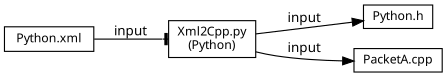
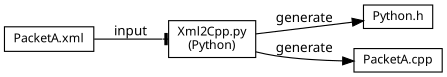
  digraph {
    rankdir=LR
    node [fontname=Sans fontsize="11pt" shape=record]
    edge [arrowhead=normal fontname=Sans fontsize="12pt"]
-   n1 [height=.1 label="Python.xml"]
+   n1 [height=.1 label="PacketA.xml"]
    n2 [height=.1 label="Xml2Cpp.py\n(Python)"]
    n3 [height=.1 label="Python.h"]
    n4 [height=.1 label="PacketA.cpp"]
    n1 -> n2 [arrowhead=tee label=input]
-   n2 -> n3 [label=input]
-   n2 -> n4 [label=input]
+   n2 -> n3 [label=generate]
+   n2 -> n4 [label=generate]
  }
